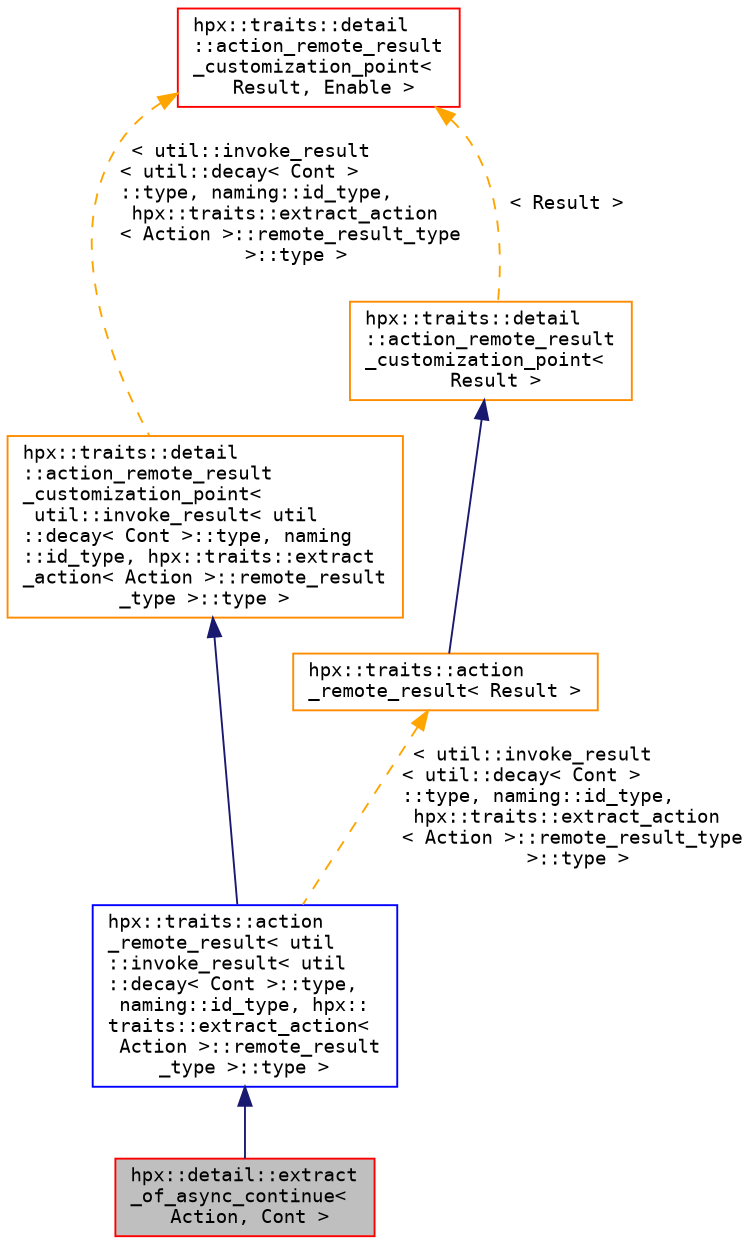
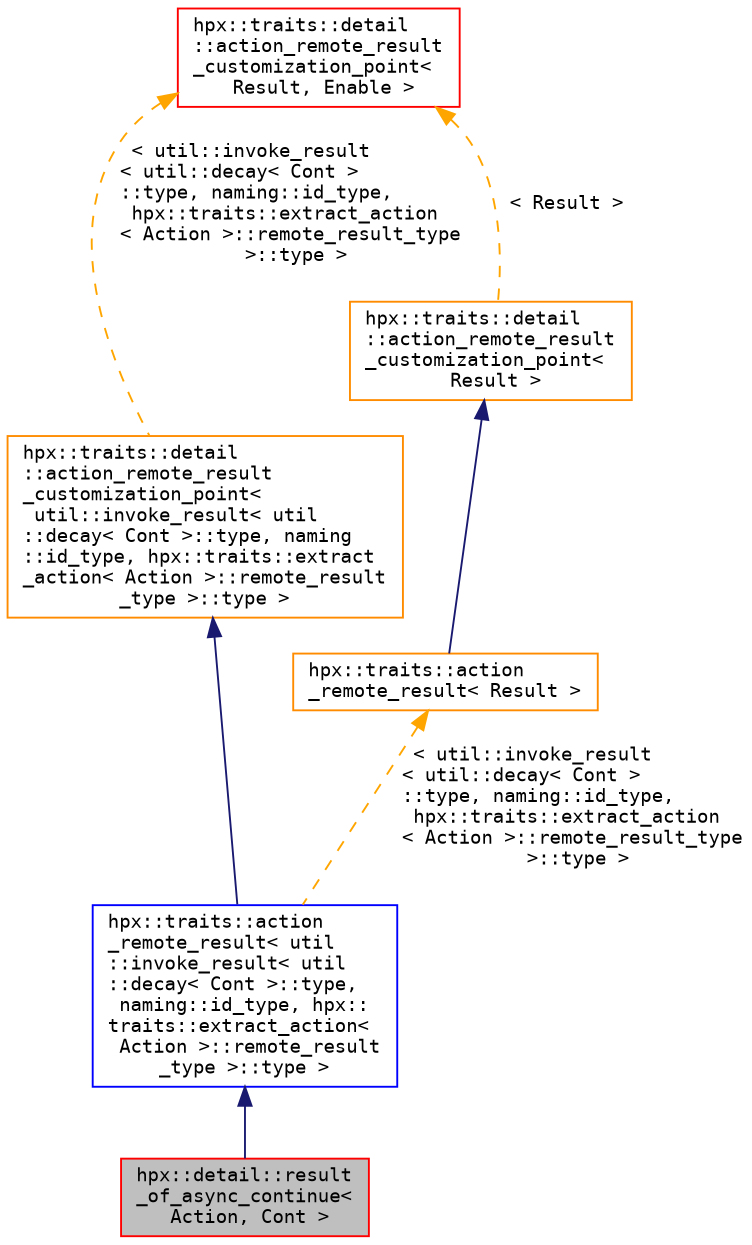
  digraph {
    rankdir=TB
    fontname="DejaVu Sans Mono"
    node [color=darkorange fillcolor=white fontname="DejaVu Sans Mono" fontsize=10 shape=record style=filled]
    edge [color=midnightblue dir=back fontname="DejaVu Sans Mono" fontsize=10 labelfontname=Helvetica labelfontsize=10 style=solid]
-   n1 [color=red fillcolor=grey75 fontcolor=black height=0.2 label="hpx::detail::extract\l_of_async_continue\<\l Action, Cont \>" width=0.4]
+   n1 [color=red fillcolor=grey75 fontcolor=black height=0.2 label="hpx::detail::result\l_of_async_continue\<\l Action, Cont \>" width=0.4]
    n2 [color=blue height=0.2 label="hpx::traits::action\l_remote_result\< util\l::invoke_result\< util\l::decay\< Cont \>::type,\l naming::id_type, hpx::\ltraits::extract_action\<\l Action \>::remote_result\l_type \>::type \>" width=0.4]
    n3 [height=0.2 label="hpx::traits::detail\l::action_remote_result\l_customization_point\<\l util::invoke_result\< util\l::decay\< Cont \>::type, naming\l::id_type, hpx::traits::extract\l_action\< Action \>::remote_result\l_type \>::type \>" width=0.4]
    n4 [color=red height=0.2 label="hpx::traits::detail\l::action_remote_result\l_customization_point\<\l Result, Enable \>" width=0.4]
    n5 [height=0.2 label="hpx::traits::detail\l::action_remote_result\l_customization_point\<\l Result \>" width=0.4]
    n6 [height=0.2 label="hpx::traits::action\l_remote_result\< Result \>" width=0.4]
    n2 -> n1
    n3 -> n2
    n4 -> n3 [color=orange label=" \< util::invoke_result\l\< util::decay\< Cont \>\l::type, naming::id_type,\l hpx::traits::extract_action\l\< Action \>::remote_result_type\l \>::type \>" style=dashed]
    n4 -> n5 [color=orange label=" \< Result \>" style=dashed]
    n5 -> n6
    n6 -> n2 [color=orange label=" \< util::invoke_result\l\< util::decay\< Cont \>\l::type, naming::id_type,\l hpx::traits::extract_action\l\< Action \>::remote_result_type\l \>::type \>" style=dashed]
  }
